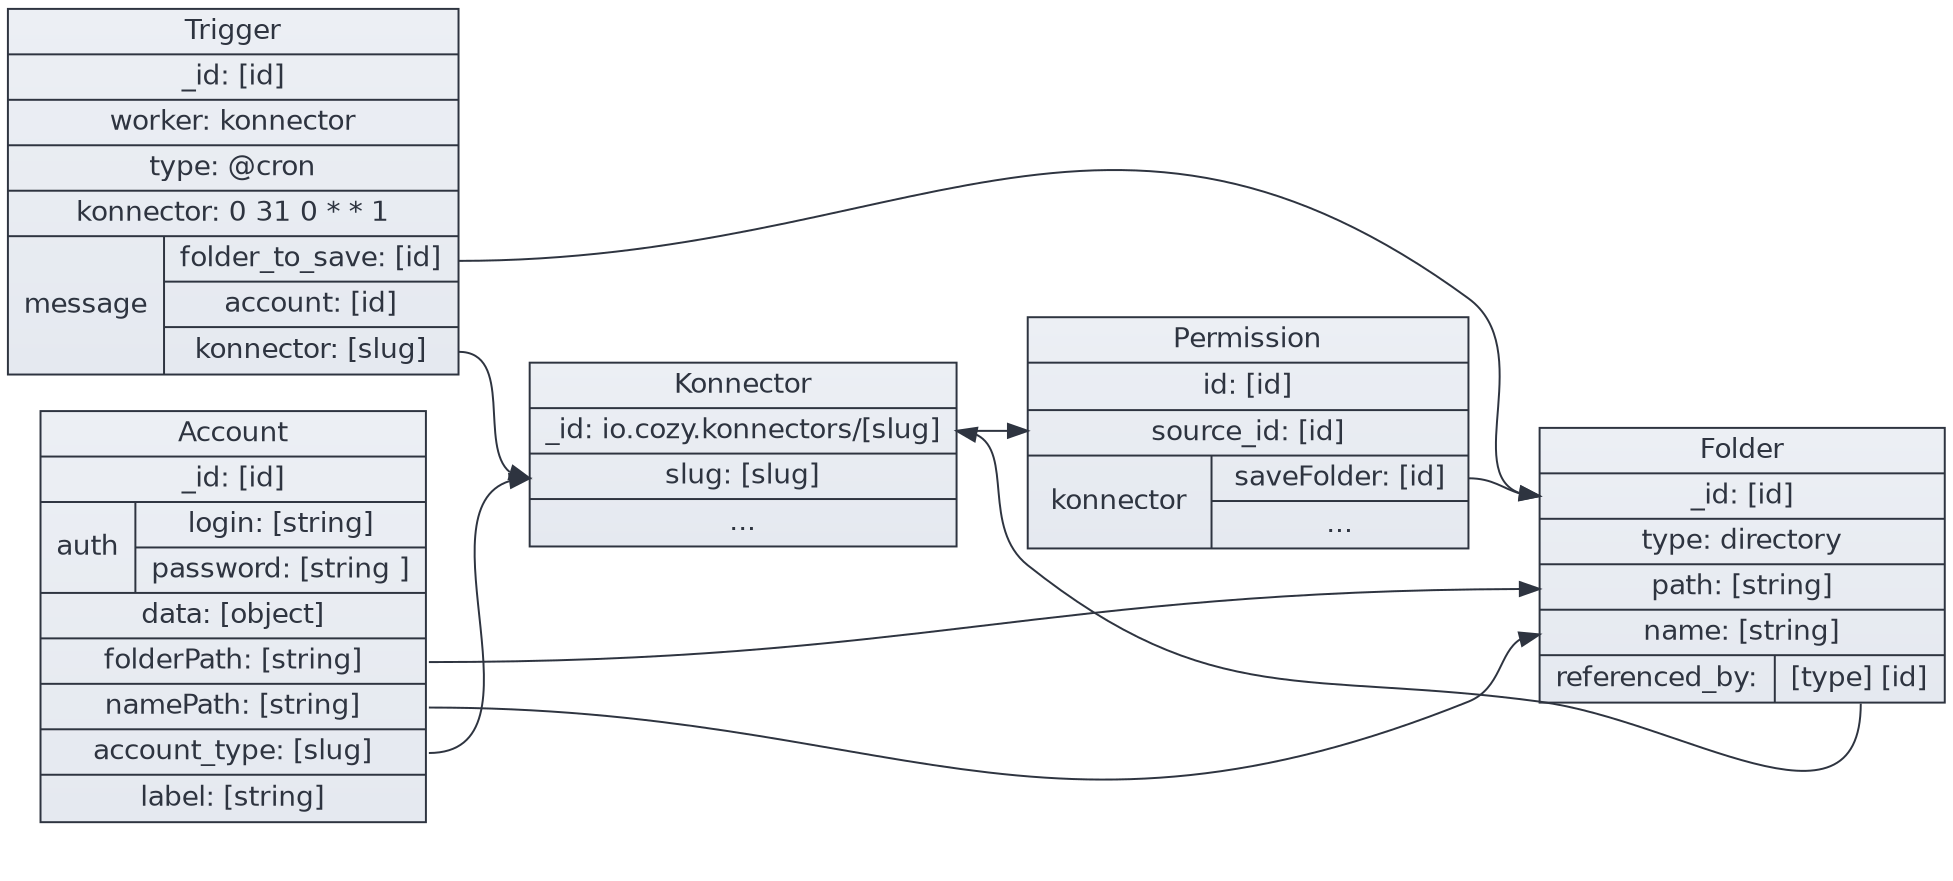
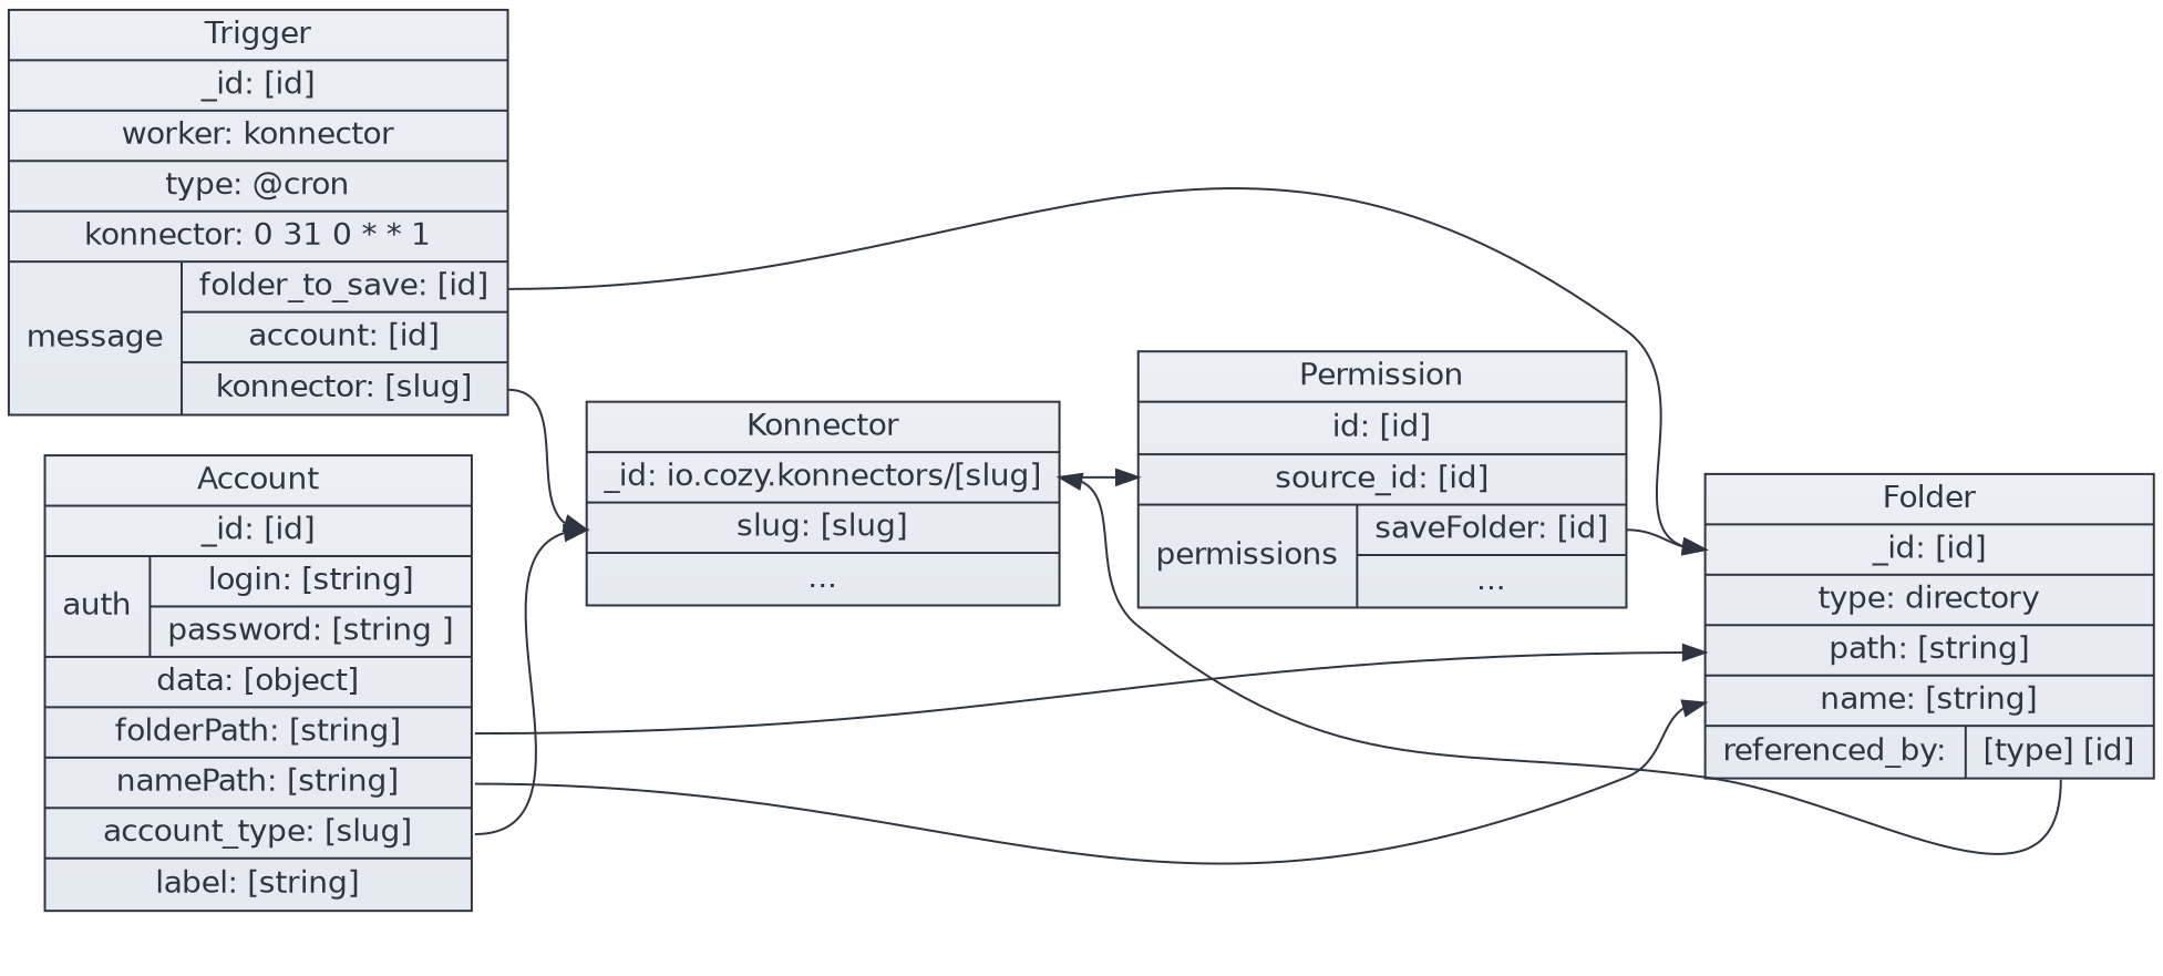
  digraph {
    fontname="DejaVu Sans"
    rankdir=LR
    splines=true
    node [color="#2E3440" fillcolor="#E5E9F0:#ECEFF4" fontcolor="#2E3440" fontname="DejaVu Sans" gradientangle=90 shape=record style=filled]
    edge [color="#2E3440" fontname="DejaVu Sans" headport=id tailport=k_slug]
    n1 [label="Trigger |<id> _id: [id] | worker: konnector | type: @cron | konnector: 0 31 0 * * 1 | { message | {<f_id> folder_to_save: [id] |<a_id> account: [id] |<k_slug> konnector: [slug] }}"]
    n2 [label="Konnector |<id> _id: io.cozy.konnectors/[slug] |<slug> slug: [slug] | ..."]
    n3 [label="Folder |<id> _id: [id] | type: directory |<path> path: [string] |<name> name: [string] | {referenced_by: |<ref> [type] [id]}"]
-   n4 [label="Permission |<id> id: [id] |<source_id> source_id: [id] |{ konnector | {<f_id> saveFolder: [id] | ... }}"]
+   n4 [label="Permission |<id> id: [id] |<source_id> source_id: [id] |{ permissions | {<f_id> saveFolder: [id] | ... }}"]
    n5 [label="Account |<id> _id: [id] | { auth | { login: [string] | password: [string ]}} | data: [object] |<f_path> folderPath: [string] |<f_name> namePath: [string] |<k_slug> account_type: [slug] | label: [string]"]
    n1 -> n2 [headport=slug]
    n1 -> n3 [tailport=f_id]
    n2 -> n4 [headport=source_id tailport=id]
    n3 -> n2 [tailport=ref]
    n4 -> n3 [tailport=f_id]
    n5 -> n2 [headport=slug]
    n5 -> n3 [headport=path tailport=f_path]
    n5 -> n3 [headport=name tailport=f_name]
  }
